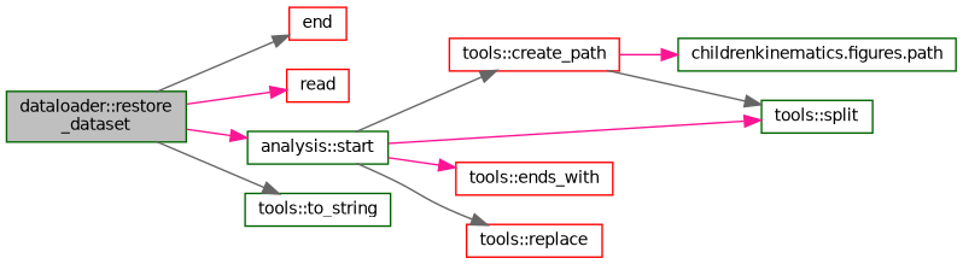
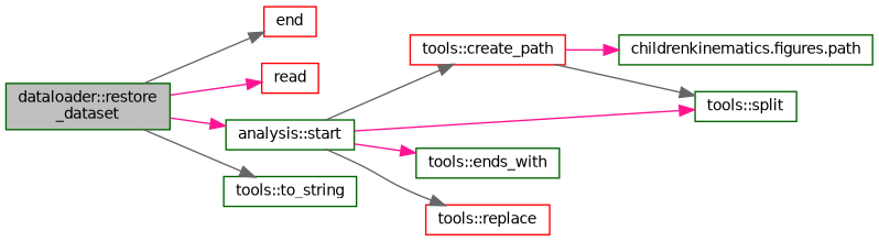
  digraph {
    rankdir=LR
    node [color=darkgreen fillcolor=white fontname=Helvetica fontsize=10 shape=record style=filled]
    edge [color=gray40 fontname=Helvetica fontsize=10 labelfontname=Helvetica labelfontsize=10 style=solid]
    n1 [fillcolor=grey75 fontcolor=black height=0.2 label="dataloader::restore\l_dataset" width=0.4]
    n2 [color=red height=0.2 label=end width=0.4]
    n3 [color=red height=0.2 label=read width=0.4]
    n4 [height=0.2 label="analysis::start" width=0.4]
    n5 [height=0.2 label="tools::to_string" width=0.4]
    n6 [height=0.2 label="childrenkinematics.figures.path" width=0.4]
    n7 [color=red height=0.2 label="tools::create_path" width=0.4]
    n8 [height=0.2 label="tools::split" width=0.4]
-   n9 [color=red height=0.2 label="tools::ends_with" width=0.4]
+   n9 [height=0.2 label="tools::ends_with" width=0.4]
    n10 [color=red height=0.2 label="tools::replace" width=0.4]
    n1 -> n2
    n1 -> n3 [color=deeppink]
    n1 -> n4 [color=deeppink]
    n1 -> n5
    n4 -> n7
    n4 -> n8 [color=deeppink]
    n4 -> n9 [color=deeppink]
    n4 -> n10
    n7 -> n6 [color=deeppink]
    n7 -> n8
  }
